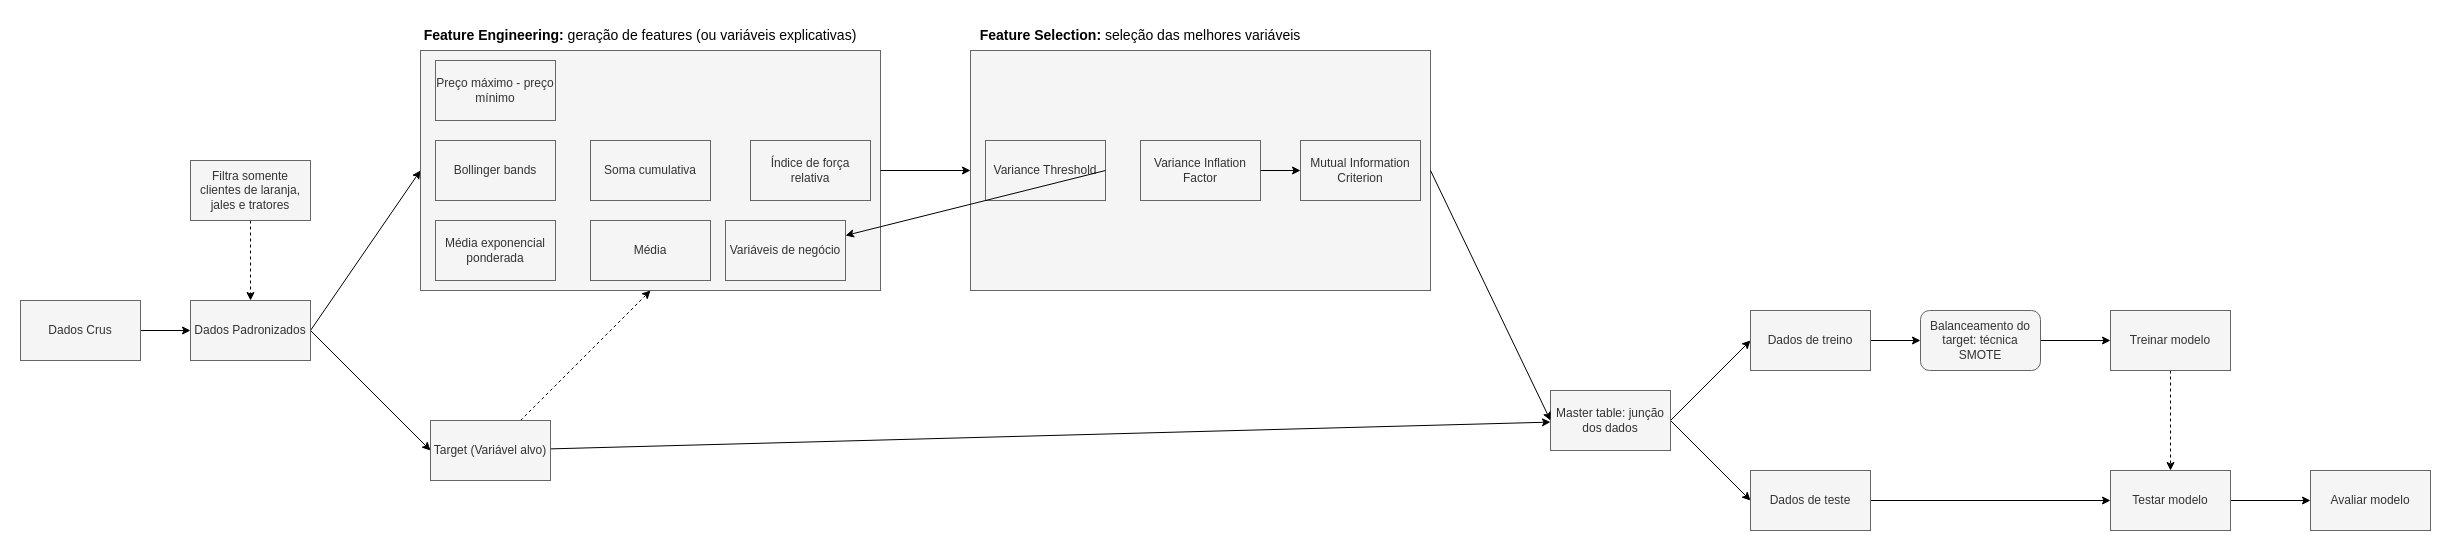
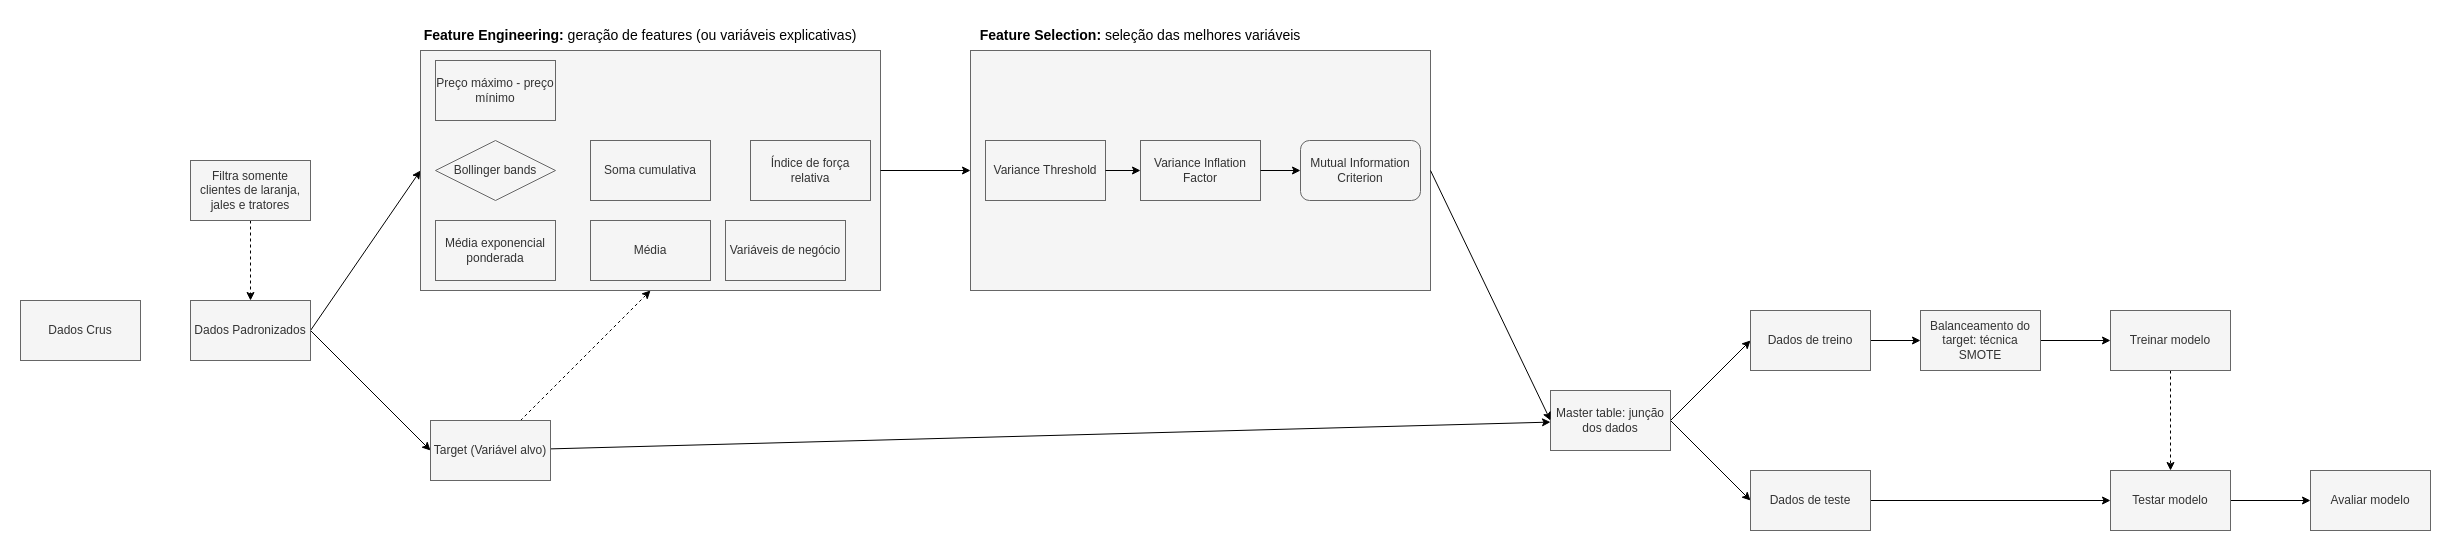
  <mxCell id="0" />
  <mxCell id="1" parent="0" />
- <mxCell id="2" value="" style="edgeStyle=none;html=1;strokeColor=#000000;" edge="1" parent="1" source="3" target="6"><mxGeometry relative="1" as="geometry" /></mxCell>
  <mxCell id="3" value="Dados Crus" style="rounded=0;whiteSpace=wrap;html=1;fillColor=#f5f5f5;fontColor=#333333;strokeColor=#666666;" vertex="1" parent="1"><mxGeometry x="20" y="300" width="120" height="60" as="geometry" /></mxCell>
  <mxCell id="4" value="" style="edgeStyle=none;html=1;strokeColor=#000000;exitX=1;exitY=0.5;exitDx=0;exitDy=0;entryX=0;entryY=0.5;entryDx=0;entryDy=0;" edge="1" parent="1" source="6" target="11"><mxGeometry relative="1" as="geometry"><mxPoint x="410" y="240" as="targetPoint" /></mxGeometry></mxCell>
  <mxCell id="5" value="" style="edgeStyle=none;html=1;strokeColor=#000000;exitX=1;exitY=0.5;exitDx=0;exitDy=0;entryX=0;entryY=0.5;entryDx=0;entryDy=0;" edge="1" parent="1" source="6" target="9"><mxGeometry relative="1" as="geometry" /></mxCell>
  <mxCell id="6" value="Dados Padronizados" style="rounded=0;whiteSpace=wrap;html=1;fillColor=#f5f5f5;fontColor=#333333;strokeColor=#666666;" vertex="1" parent="1"><mxGeometry x="190" y="300" width="120" height="60" as="geometry" /></mxCell>
  <mxCell id="7" style="edgeStyle=none;html=1;strokeColor=#000000;fontSize=14;fontColor=#000000;" edge="1" parent="1" source="9" target="32"><mxGeometry relative="1" as="geometry" /></mxCell>
  <mxCell id="8" style="edgeStyle=none;html=1;entryX=0.5;entryY=1;entryDx=0;entryDy=0;dashed=1;strokeColor=#000000;fontSize=14;fontColor=#000000;" edge="1" parent="1" source="9" target="11"><mxGeometry relative="1" as="geometry" /></mxCell>
  <mxCell id="9" value="Target (Variável alvo)" style="rounded=0;whiteSpace=wrap;html=1;fillColor=#f5f5f5;fontColor=#333333;strokeColor=#666666;" vertex="1" parent="1"><mxGeometry x="430" y="420" width="120" height="60" as="geometry" /></mxCell>
  <mxCell id="10" value="" style="group" vertex="1" connectable="0" parent="1"><mxGeometry x="420" y="50" width="460" height="240" as="geometry" /></mxCell>
  <mxCell id="11" value="" style="rounded=0;whiteSpace=wrap;html=1;fillColor=#f5f5f5;fontColor=#333333;strokeColor=#666666;" vertex="1" parent="10"><mxGeometry width="460" height="240" as="geometry" /></mxCell>
  <mxCell id="12" value="Média exponencial ponderada" style="rounded=0;whiteSpace=wrap;html=1;fillColor=#f5f5f5;fontColor=#333333;strokeColor=#666666;" vertex="1" parent="10"><mxGeometry x="15" y="170" width="120" height="60" as="geometry" /></mxCell>
  <mxCell id="13" value="Média" style="rounded=0;whiteSpace=wrap;html=1;fillColor=#f5f5f5;fontColor=#333333;strokeColor=#666666;" vertex="1" parent="10"><mxGeometry x="170" y="170" width="120" height="60" as="geometry" /></mxCell>
  <mxCell id="14" value="Variáveis de negócio" style="rounded=0;whiteSpace=wrap;html=1;fillColor=#f5f5f5;fontColor=#333333;strokeColor=#666666;" vertex="1" parent="10"><mxGeometry x="305" y="170" width="120" height="60" as="geometry" /></mxCell>
  <mxCell id="15" value="Soma cumulativa" style="rounded=0;whiteSpace=wrap;html=1;fillColor=#f5f5f5;fontColor=#333333;strokeColor=#666666;" vertex="1" parent="10"><mxGeometry x="170" y="90" width="120" height="60" as="geometry" /></mxCell>
- <mxCell id="16" value="Bollinger bands" style="rounded=0;whiteSpace=wrap;html=1;fillColor=#f5f5f5;fontColor=#333333;strokeColor=#666666;" vertex="1" parent="10"><mxGeometry x="15" y="90" width="120" height="60" as="geometry" /></mxCell>
+ <mxCell id="16" value="Bollinger bands" style="rhombus;whiteSpace=wrap;html=1;fillColor=#f5f5f5;fontColor=#333333;strokeColor=#666666;" vertex="1" parent="10"><mxGeometry x="15" y="90" width="120" height="60" as="geometry" /></mxCell>
  <mxCell id="17" value="Índice de força relativa" style="rounded=0;whiteSpace=wrap;html=1;fillColor=#f5f5f5;fontColor=#333333;strokeColor=#666666;" vertex="1" parent="10"><mxGeometry x="330" y="90" width="120" height="60" as="geometry" /></mxCell>
  <mxCell id="18" value="Preço máximo - preço mínimo" style="rounded=0;whiteSpace=wrap;html=1;fillColor=#f5f5f5;fontColor=#333333;strokeColor=#666666;" vertex="1" parent="10"><mxGeometry x="15" y="10" width="120" height="60" as="geometry" /></mxCell>
  <mxCell id="19" value="Feature Engineering:&lt;span style=&quot;font-weight: normal;&quot;&gt; geração de features (ou variáveis explicativas)&lt;/span&gt;" style="text;html=1;align=center;verticalAlign=middle;whiteSpace=wrap;rounded=0;fontColor=#000000;fontStyle=1;fontSize=14;" vertex="1" parent="1"><mxGeometry x="420" y="20" width="440" height="30" as="geometry" /></mxCell>
  <mxCell id="20" value="" style="group" vertex="1" connectable="0" parent="1"><mxGeometry x="970" y="50" width="460" height="240" as="geometry" /></mxCell>
  <mxCell id="21" value="" style="group" vertex="1" connectable="0" parent="20"><mxGeometry width="460" height="240" as="geometry" /></mxCell>
  <mxCell id="22" value="" style="rounded=0;whiteSpace=wrap;html=1;fillColor=#f5f5f5;fontColor=#333333;strokeColor=#666666;" vertex="1" parent="21"><mxGeometry width="460" height="240" as="geometry" /></mxCell>
  <mxCell id="23" value="Variance Inflation Factor" style="rounded=0;whiteSpace=wrap;html=1;fillColor=#f5f5f5;fontColor=#333333;strokeColor=#666666;" vertex="1" parent="21"><mxGeometry x="170" y="90" width="120" height="60" as="geometry" /></mxCell>
- <mxCell id="24" value="Mutual Information Criterion" style="rounded=0;whiteSpace=wrap;html=1;fillColor=#f5f5f5;fontColor=#333333;strokeColor=#666666;" vertex="1" parent="21"><mxGeometry x="330" y="90" width="120" height="60" as="geometry" /></mxCell>
+ <mxCell id="24" value="Mutual Information Criterion" style="whiteSpace=wrap;html=1;fillColor=#f5f5f5;fontColor=#333333;strokeColor=#666666;rounded=1;" vertex="1" parent="21"><mxGeometry x="330" y="90" width="120" height="60" as="geometry" /></mxCell>
  <mxCell id="25" value="Variance Threshold" style="rounded=0;whiteSpace=wrap;html=1;fillColor=#f5f5f5;fontColor=#333333;strokeColor=#666666;" vertex="1" parent="21"><mxGeometry x="15" y="90" width="120" height="60" as="geometry" /></mxCell>
  <mxCell id="26" style="edgeStyle=none;html=1;strokeColor=#000000;fontSize=14;fontColor=#000000;" edge="1" parent="21" source="23" target="24"><mxGeometry relative="1" as="geometry" /></mxCell>
- <mxCell id="27" style="edgeStyle=none;html=1;strokeColor=#000000;fontSize=14;fontColor=#000000;exitX=1;exitY=0.5;exitDx=0;exitDy=0;" edge="1" parent="21" source="25" target="14"><mxGeometry relative="1" as="geometry" /></mxCell>
+ <mxCell id="27" style="edgeStyle=none;html=1;entryX=0;entryY=0.5;entryDx=0;entryDy=0;strokeColor=#000000;fontSize=14;fontColor=#000000;exitX=1;exitY=0.5;exitDx=0;exitDy=0;" edge="1" parent="21" source="25" target="23"><mxGeometry relative="1" as="geometry" /></mxCell>
  <mxCell id="28" value="Feature Selection:&lt;span style=&quot;font-weight: normal;&quot;&gt; seleção das melhores variáveis&lt;/span&gt;" style="text;html=1;align=center;verticalAlign=middle;whiteSpace=wrap;rounded=0;fontColor=#000000;fontStyle=1;fontSize=14;" vertex="1" parent="1"><mxGeometry x="970" y="20" width="340" height="30" as="geometry" /></mxCell>
  <mxCell id="29" style="edgeStyle=none;html=1;strokeColor=#000000;fontSize=14;fontColor=#000000;" edge="1" parent="1" source="11" target="22"><mxGeometry relative="1" as="geometry" /></mxCell>
  <mxCell id="30" value="" style="edgeStyle=none;html=1;strokeColor=#000000;fontSize=14;fontColor=#000000;exitX=1;exitY=0.5;exitDx=0;exitDy=0;entryX=0;entryY=0.5;entryDx=0;entryDy=0;" edge="1" parent="1" source="32" target="35"><mxGeometry relative="1" as="geometry" /></mxCell>
  <mxCell id="31" value="" style="edgeStyle=none;html=1;strokeColor=#000000;fontSize=14;fontColor=#000000;exitX=1;exitY=0.5;exitDx=0;exitDy=0;entryX=0;entryY=0.5;entryDx=0;entryDy=0;" edge="1" parent="1" source="32" target="37"><mxGeometry relative="1" as="geometry" /></mxCell>
  <mxCell id="32" value="Master table: junção dos dados" style="rounded=0;whiteSpace=wrap;html=1;fillColor=#f5f5f5;fontColor=#333333;strokeColor=#666666;" vertex="1" parent="1"><mxGeometry x="1550" y="390" width="120" height="60" as="geometry" /></mxCell>
  <mxCell id="33" style="edgeStyle=none;html=1;entryX=0;entryY=0.5;entryDx=0;entryDy=0;strokeColor=#000000;fontSize=14;fontColor=#000000;exitX=1;exitY=0.5;exitDx=0;exitDy=0;" edge="1" parent="1" source="22" target="32"><mxGeometry relative="1" as="geometry" /></mxCell>
  <mxCell id="34" value="" style="edgeStyle=none;html=1;strokeColor=#000000;fontSize=14;fontColor=#000000;" edge="1" parent="1" source="35" target="39"><mxGeometry relative="1" as="geometry" /></mxCell>
  <mxCell id="35" value="Dados de treino" style="rounded=0;whiteSpace=wrap;html=1;fillColor=#f5f5f5;fontColor=#333333;strokeColor=#666666;" vertex="1" parent="1"><mxGeometry x="1750" y="310" width="120" height="60" as="geometry" /></mxCell>
  <mxCell id="36" value="" style="edgeStyle=none;html=1;strokeColor=#000000;fontSize=14;fontColor=#000000;" edge="1" parent="1" source="37" target="43"><mxGeometry relative="1" as="geometry" /></mxCell>
  <mxCell id="37" value="Dados de teste" style="rounded=0;whiteSpace=wrap;html=1;fillColor=#f5f5f5;fontColor=#333333;strokeColor=#666666;" vertex="1" parent="1"><mxGeometry x="1750" y="470" width="120" height="60" as="geometry" /></mxCell>
  <mxCell id="38" value="" style="edgeStyle=none;html=1;strokeColor=#000000;fontSize=14;fontColor=#000000;" edge="1" parent="1" source="39" target="41"><mxGeometry relative="1" as="geometry" /></mxCell>
- <mxCell id="39" value="Balanceamento do target: técnica SMOTE" style="whiteSpace=wrap;html=1;fillColor=#f5f5f5;fontColor=#333333;strokeColor=#666666;rounded=1;" vertex="1" parent="1"><mxGeometry x="1920" y="310" width="120" height="60" as="geometry" /></mxCell>
+ <mxCell id="39" value="Balanceamento do target: técnica SMOTE" style="rounded=0;whiteSpace=wrap;html=1;fillColor=#f5f5f5;fontColor=#333333;strokeColor=#666666;" vertex="1" parent="1"><mxGeometry x="1920" y="310" width="120" height="60" as="geometry" /></mxCell>
  <mxCell id="40" style="edgeStyle=none;html=1;entryX=0.5;entryY=0;entryDx=0;entryDy=0;strokeColor=#000000;fontSize=14;fontColor=#000000;dashed=1;" edge="1" parent="1" source="41" target="43"><mxGeometry relative="1" as="geometry" /></mxCell>
  <mxCell id="41" value="Treinar modelo" style="rounded=0;whiteSpace=wrap;html=1;fillColor=#f5f5f5;fontColor=#333333;strokeColor=#666666;" vertex="1" parent="1"><mxGeometry x="2110" y="310" width="120" height="60" as="geometry" /></mxCell>
  <mxCell id="42" value="" style="edgeStyle=none;html=1;strokeColor=#000000;fontSize=14;fontColor=#000000;" edge="1" parent="1" source="43" target="44"><mxGeometry relative="1" as="geometry" /></mxCell>
  <mxCell id="43" value="Testar modelo" style="rounded=0;whiteSpace=wrap;html=1;fillColor=#f5f5f5;fontColor=#333333;strokeColor=#666666;" vertex="1" parent="1"><mxGeometry x="2110" y="470" width="120" height="60" as="geometry" /></mxCell>
  <mxCell id="44" value="Avaliar modelo" style="rounded=0;whiteSpace=wrap;html=1;fillColor=#f5f5f5;fontColor=#333333;strokeColor=#666666;" vertex="1" parent="1"><mxGeometry x="2310" y="470" width="120" height="60" as="geometry" /></mxCell>
  <mxCell id="45" style="edgeStyle=none;html=1;entryX=0.5;entryY=0;entryDx=0;entryDy=0;strokeColor=#000000;fontSize=14;fontColor=#000000;dashed=1;" edge="1" parent="1" source="46" target="6"><mxGeometry relative="1" as="geometry" /></mxCell>
  <mxCell id="46" value="Filtra somente clientes de laranja, jales e tratores" style="rounded=0;whiteSpace=wrap;html=1;fillColor=#f5f5f5;fontColor=#333333;strokeColor=#666666;" vertex="1" parent="1"><mxGeometry x="190" y="160" width="120" height="60" as="geometry" /></mxCell>
